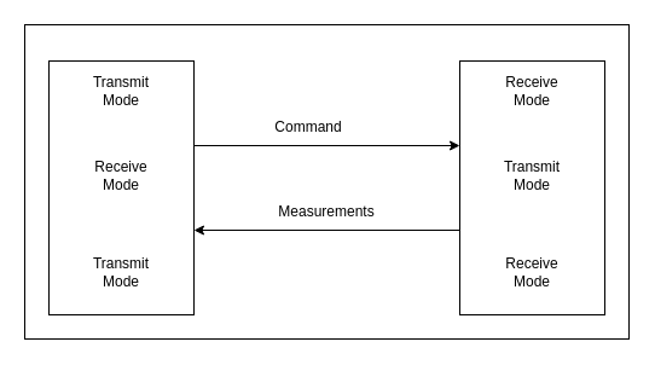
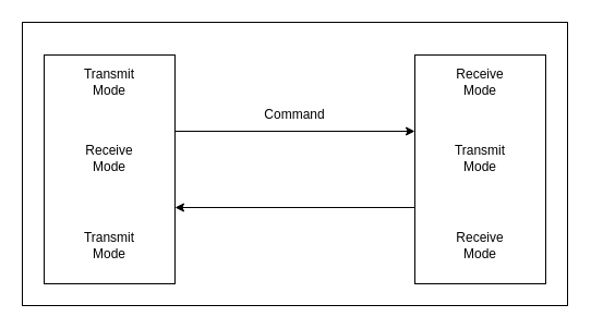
  <mxCell id="0" />
  <mxCell id="1" parent="0" />
  <mxCell id="2" value="" style="rounded=0;whiteSpace=wrap;html=1;" vertex="1" parent="1"><mxGeometry x="20" y="20" width="500" height="260" as="geometry" /></mxCell>
  <mxCell id="3" value="" style="endArrow=classic;html=1;rounded=0;" edge="1" parent="1"><mxGeometry width="50" height="50" relative="1" as="geometry"><mxPoint x="160" y="120" as="sourcePoint" /><mxPoint x="380" y="120" as="targetPoint" /></mxGeometry></mxCell>
  <mxCell id="4" value="" style="rounded=0;whiteSpace=wrap;html=1;" vertex="1" parent="1"><mxGeometry x="40" y="50" width="120" height="210" as="geometry" /></mxCell>
  <mxCell id="5" value="" style="rounded=0;whiteSpace=wrap;html=1;" vertex="1" parent="1"><mxGeometry x="380" y="50" width="120" height="210" as="geometry" /></mxCell>
- <mxCell id="6" value="Command" style="text;html=1;whiteSpace=wrap;strokeColor=none;fillColor=none;align=center;verticalAlign=middle;rounded=0;" vertex="1" parent="1"><mxGeometry x="225" y="90" width="60" height="30" as="geometry" /></mxCell>
+ <mxCell id="6" value="Command" style="text;html=1;whiteSpace=wrap;strokeColor=none;fillColor=none;align=center;verticalAlign=middle;rounded=0;" vertex="1" parent="1"><mxGeometry x="240" y="90" width="60" height="30" as="geometry" /></mxCell>
  <mxCell id="7" value="&lt;div&gt;Receive&lt;/div&gt;&lt;div&gt;Mode&lt;/div&gt;" style="text;html=1;whiteSpace=wrap;strokeColor=none;fillColor=none;align=center;verticalAlign=middle;rounded=0;" vertex="1" parent="1"><mxGeometry x="410" y="60" width="60" height="30" as="geometry" /></mxCell>
  <mxCell id="8" value="&lt;div&gt;Transmit&lt;/div&gt;&lt;div&gt;Mode&lt;/div&gt;" style="text;html=1;whiteSpace=wrap;strokeColor=none;fillColor=none;align=center;verticalAlign=middle;rounded=0;" vertex="1" parent="1"><mxGeometry x="70" y="60" width="60" height="30" as="geometry" /></mxCell>
  <mxCell id="9" value="&lt;div&gt;Receive&lt;/div&gt;&lt;div&gt;Mode&lt;/div&gt;" style="text;html=1;whiteSpace=wrap;strokeColor=none;fillColor=none;align=center;verticalAlign=middle;rounded=0;" vertex="1" parent="1"><mxGeometry x="70" y="130" width="60" height="30" as="geometry" /></mxCell>
  <mxCell id="10" value="&lt;div&gt;Transmit&lt;/div&gt;&lt;div&gt;Mode&lt;/div&gt;" style="text;html=1;whiteSpace=wrap;strokeColor=none;fillColor=none;align=center;verticalAlign=middle;rounded=0;" vertex="1" parent="1"><mxGeometry x="410" y="130" width="60" height="30" as="geometry" /></mxCell>
  <mxCell id="11" value="" style="endArrow=classic;html=1;rounded=0;" edge="1" parent="1"><mxGeometry width="50" height="50" relative="1" as="geometry"><mxPoint x="380" y="190" as="sourcePoint" /><mxPoint x="160" y="190" as="targetPoint" /></mxGeometry></mxCell>
- <mxCell id="12" value="Measurements" style="text;html=1;whiteSpace=wrap;strokeColor=none;fillColor=none;align=center;verticalAlign=middle;rounded=0;" vertex="1" parent="1"><mxGeometry x="240" y="160" width="60" height="30" as="geometry" /></mxCell>
  <mxCell id="13" value="&lt;div&gt;Receive&lt;/div&gt;&lt;div&gt;Mode&lt;/div&gt;" style="text;html=1;whiteSpace=wrap;strokeColor=none;fillColor=none;align=center;verticalAlign=middle;rounded=0;" vertex="1" parent="1"><mxGeometry x="410" y="210" width="60" height="30" as="geometry" /></mxCell>
  <mxCell id="14" value="&lt;div&gt;Transmit&lt;/div&gt;&lt;div&gt;Mode&lt;/div&gt;" style="text;html=1;whiteSpace=wrap;strokeColor=none;fillColor=none;align=center;verticalAlign=middle;rounded=0;" vertex="1" parent="1"><mxGeometry x="70" y="210" width="60" height="30" as="geometry" /></mxCell>
